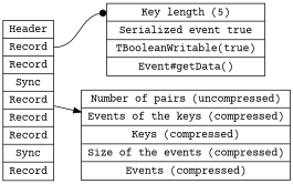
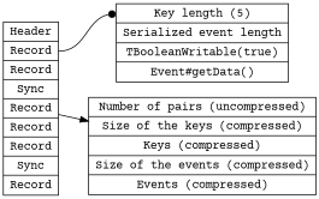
  digraph {
    fontname="Courier Prime"
    rankdir=LR
    node [fontname="Courier Prime" shape=record]
    edge [fontname="Courier Prime"]
    n1 [label="Header|<f1>Record|Record|Sync|Record|Record|Record|Sync|Record"]
-   n2 [label="<f1>Key length (5)|Serialized event true|TBooleanWritable(true)|Event#getData()"]
-   n3 [label="Number of pairs (uncompressed)|Events of the keys (compressed)|Keys (compressed)|Size of the events (compressed)|Events (compressed)"]
+   n2 [label="<f1>Key length (5)|Serialized event length|TBooleanWritable(true)|Event#getData()"]
+   n3 [label="Number of pairs (uncompressed)|Size of the keys (compressed)|Keys (compressed)|Size of the events (compressed)|Events (compressed)"]
    subgraph sub_1 {
      n1
      n2
      n3
    }
    n1 -> n2 [arrowhead=dot headport=f1 tailport=f1]
    n1 -> n3
  }
